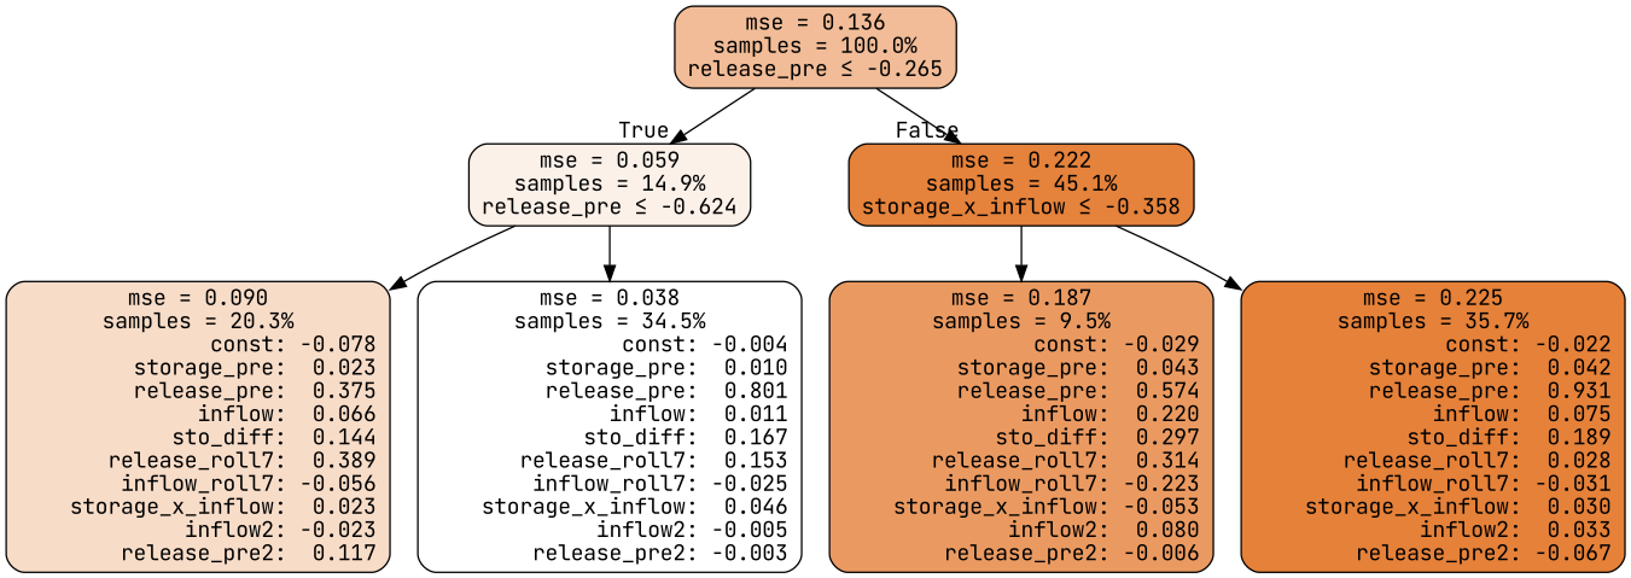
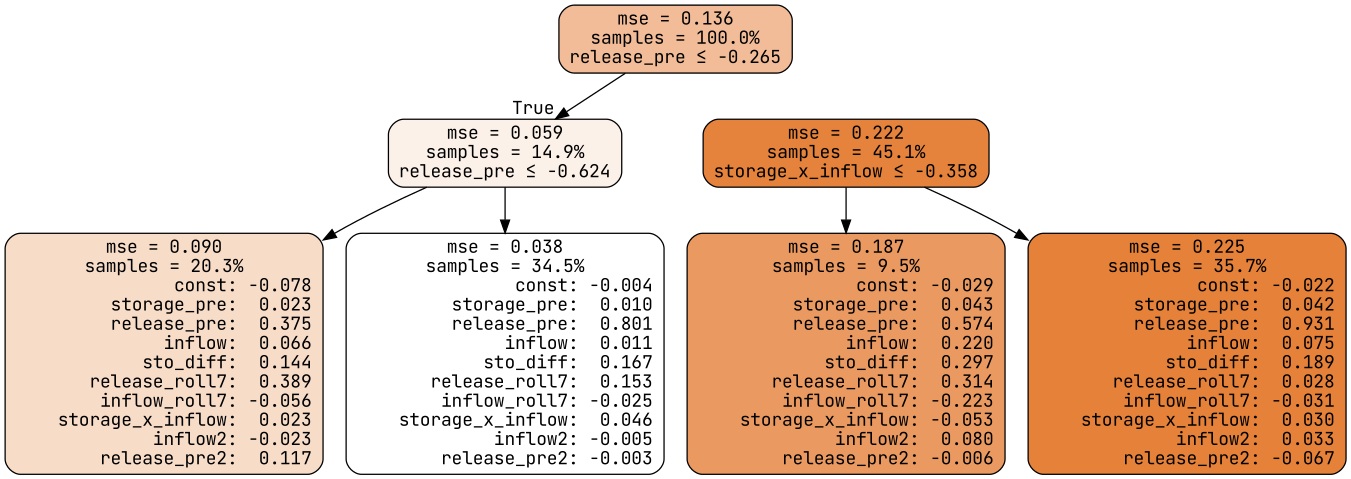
  digraph {
    fontname="JetBrains Mono"
    node [color=black fontname="JetBrains Mono" shape=rectangle style="filled, rounded"]
    edge [fontname="JetBrains Mono"]
    n1 [fillcolor="#f1bc97" label="mse = 0.136\nsamples = 100.0%\nrelease_pre &le; -0.265"]
    n2 [fillcolor="#fcf1e9" label="mse = 0.059\nsamples = 14.9%\nrelease_pre &le; -0.624"]
    n3 [fillcolor="#e5823b" label="mse = 0.222\nsamples = 45.1%\nstorage_x_inflow &le; -0.358"]
    n4 [fillcolor="#f7dcc8" label="mse = 0.090\nsamples = 20.3%\n               const: -0.078\n         storage_pre:  0.023\n         release_pre:  0.375\n              inflow:  0.066\n            sto_diff:  0.144\n       release_roll7:  0.389\n        inflow_roll7: -0.056\n    storage_x_inflow:  0.023\n             inflow2: -0.023\n        release_pre2:  0.117"]
    n5 [fillcolor="#ffffff" label="mse = 0.038\nsamples = 34.5%\n               const: -0.004\n         storage_pre:  0.010\n         release_pre:  0.801\n              inflow:  0.011\n            sto_diff:  0.167\n       release_roll7:  0.153\n        inflow_roll7: -0.025\n    storage_x_inflow:  0.046\n             inflow2: -0.005\n        release_pre2: -0.003"]
    n6 [fillcolor="#ea9a61" label="mse = 0.187\nsamples = 9.5%\n               const: -0.029\n         storage_pre:  0.043\n         release_pre:  0.574\n              inflow:  0.220\n            sto_diff:  0.297\n       release_roll7:  0.314\n        inflow_roll7: -0.223\n    storage_x_inflow: -0.053\n             inflow2:  0.080\n        release_pre2: -0.006"]
    n7 [fillcolor="#e58139" label="mse = 0.225\nsamples = 35.7%\n               const: -0.022\n         storage_pre:  0.042\n         release_pre:  0.931\n              inflow:  0.075\n            sto_diff:  0.189\n       release_roll7:  0.028\n        inflow_roll7: -0.031\n    storage_x_inflow:  0.030\n             inflow2:  0.033\n        release_pre2: -0.067"]
    n1 -> n2 [headlabel=True labelangle=45 labeldistance=2.5]
-   n1 -> n3 [headlabel=False labelangle=-45 labeldistance=2.5]
    n2 -> n4
    n2 -> n5
    n3 -> n6
    n3 -> n7
  }
